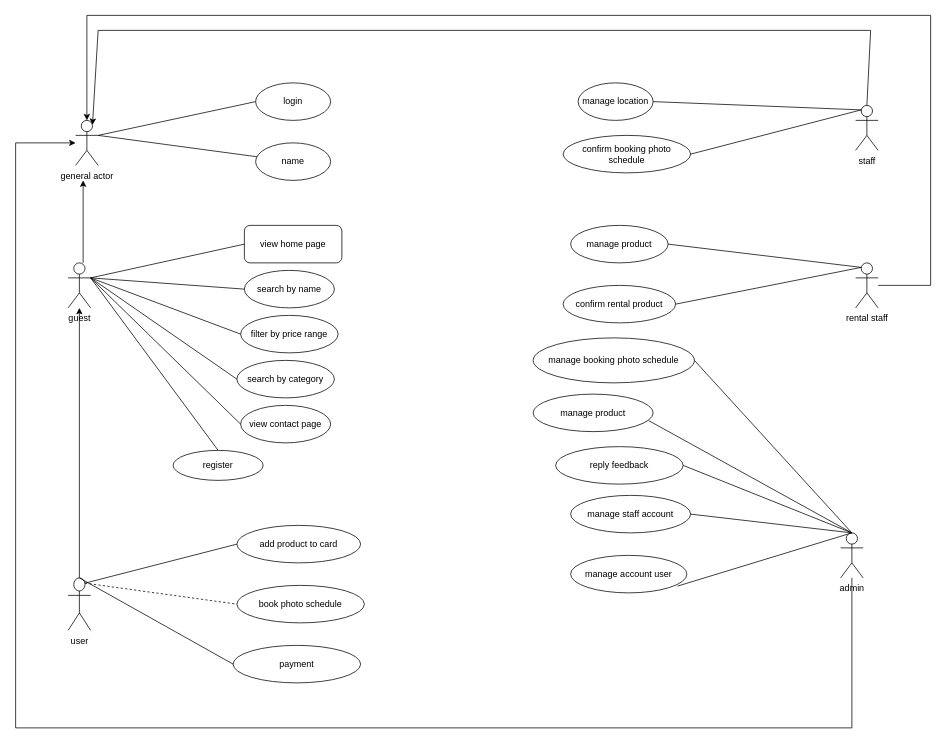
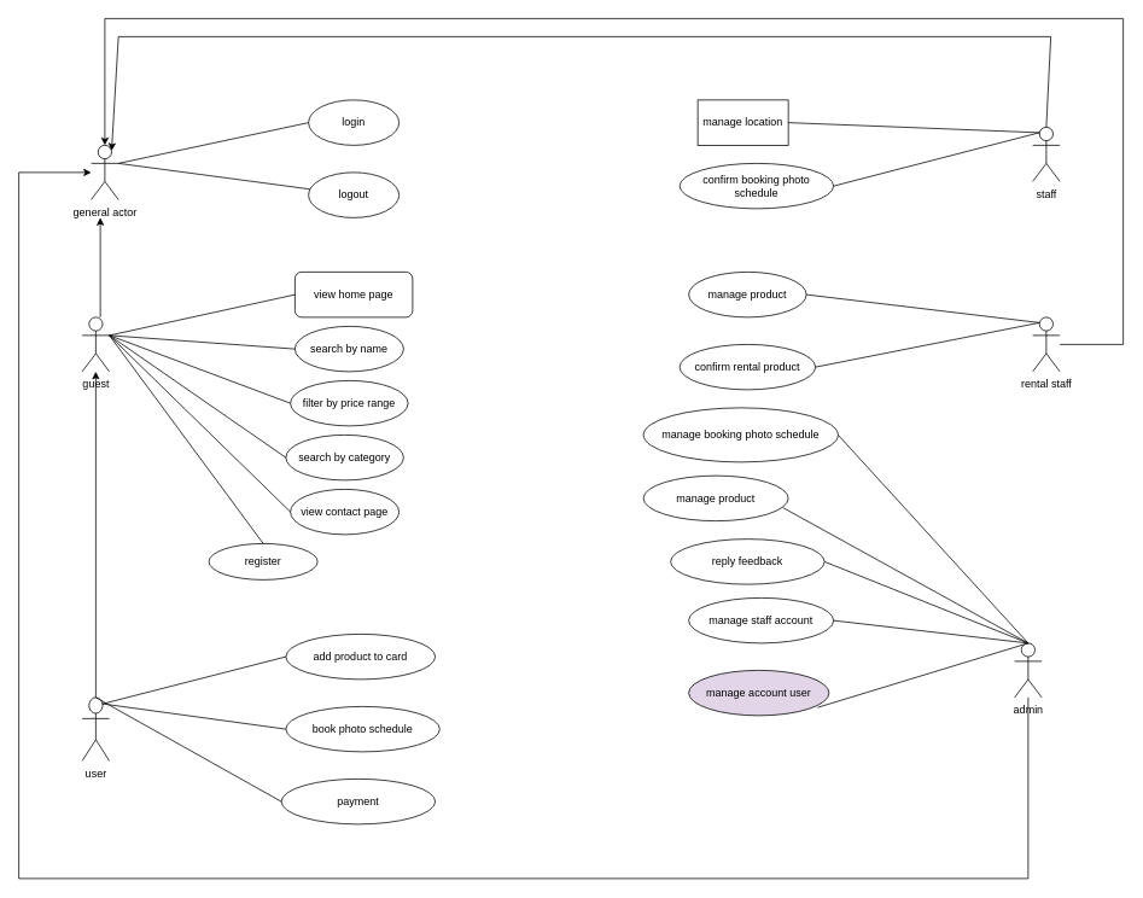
  <mxCell id="0" />
  <mxCell id="1" parent="0" />
  <mxCell id="2" value="general actor" style="shape=umlActor;verticalLabelPosition=bottom;verticalAlign=top;html=1;" vertex="1" parent="1"><mxGeometry x="100" y="160" width="30" height="60" as="geometry" /></mxCell>
  <mxCell id="3" value="confirm rental product" style="ellipse;whiteSpace=wrap;html=1;" vertex="1" parent="1"><mxGeometry x="750" y="380" width="150" height="50" as="geometry" /></mxCell>
  <mxCell id="4" value="search by name" style="ellipse;whiteSpace=wrap;html=1;" vertex="1" parent="1"><mxGeometry x="325" y="360" width="120" height="50" as="geometry" /></mxCell>
  <mxCell id="5" value="filter by price range" style="ellipse;whiteSpace=wrap;html=1;" vertex="1" parent="1"><mxGeometry x="320" y="420" width="130" height="50" as="geometry" /></mxCell>
  <mxCell id="6" value="view contact page" style="ellipse;whiteSpace=wrap;html=1;" vertex="1" parent="1"><mxGeometry x="320" y="540" width="120" height="50" as="geometry" /></mxCell>
  <mxCell id="7" value="manage product" style="ellipse;whiteSpace=wrap;html=1;" vertex="1" parent="1"><mxGeometry x="760" y="300" width="130" height="50" as="geometry" /></mxCell>
  <mxCell id="8" value="login" style="ellipse;whiteSpace=wrap;html=1;" vertex="1" parent="1"><mxGeometry x="340" y="110" width="100" height="50" as="geometry" /></mxCell>
- <mxCell id="9" value="name" style="ellipse;whiteSpace=wrap;html=1;" vertex="1" parent="1"><mxGeometry x="340" y="190" width="100" height="50" as="geometry" /></mxCell>
+ <mxCell id="9" value="logout" style="ellipse;whiteSpace=wrap;html=1;" vertex="1" parent="1"><mxGeometry x="340" y="190" width="100" height="50" as="geometry" /></mxCell>
  <mxCell id="10" value="payment" style="ellipse;whiteSpace=wrap;html=1;" vertex="1" parent="1"><mxGeometry x="310" y="860" width="170" height="50" as="geometry" /></mxCell>
  <mxCell id="11" value="book photo schedule" style="ellipse;whiteSpace=wrap;html=1;" vertex="1" parent="1"><mxGeometry x="315" y="780" width="170" height="50" as="geometry" /></mxCell>
  <mxCell id="12" value="search by category" style="ellipse;whiteSpace=wrap;html=1;" vertex="1" parent="1"><mxGeometry x="315" y="480" width="130" height="50" as="geometry" /></mxCell>
  <mxCell id="13" value="add product to card" style="ellipse;whiteSpace=wrap;html=1;" vertex="1" parent="1"><mxGeometry x="315" y="700" width="165" height="50" as="geometry" /></mxCell>
  <mxCell id="14" value="register" style="ellipse;whiteSpace=wrap;html=1;" vertex="1" parent="1"><mxGeometry x="230" y="600" width="120" height="40" as="geometry" /></mxCell>
  <mxCell id="15" value="confirm booking photo schedule" style="ellipse;whiteSpace=wrap;html=1;" vertex="1" parent="1"><mxGeometry x="750" y="180" width="170" height="50" as="geometry" /></mxCell>
  <mxCell id="16" value="view home page" style="whiteSpace=wrap;html=1;rounded=1;" vertex="1" parent="1"><mxGeometry x="325" y="300" width="130" height="50" as="geometry" /></mxCell>
  <mxCell id="17" value="manage product" style="ellipse;whiteSpace=wrap;html=1;" vertex="1" parent="1"><mxGeometry x="710" y="525" width="160" height="50" as="geometry" /></mxCell>
  <mxCell id="18" value="manage staff account" style="ellipse;whiteSpace=wrap;html=1;" vertex="1" parent="1"><mxGeometry x="760" y="660" width="160" height="50" as="geometry" /></mxCell>
- <mxCell id="19" value="manage location" style="ellipse;whiteSpace=wrap;html=1;" vertex="1" parent="1"><mxGeometry x="770" y="110" width="100" height="50" as="geometry" /></mxCell>
+ <mxCell id="19" value="manage location" style="whiteSpace=wrap;html=1;rounded=0;" vertex="1" parent="1"><mxGeometry x="770" y="110" width="100" height="50" as="geometry" /></mxCell>
  <mxCell id="20" value="guest&lt;br&gt;" style="shape=umlActor;verticalLabelPosition=bottom;verticalAlign=top;html=1;outlineConnect=0;" vertex="1" parent="1"><mxGeometry x="90" y="350" width="30" height="60" as="geometry" /></mxCell>
  <mxCell id="21" value="" style="endArrow=classic;html=1;rounded=0;" edge="1" parent="1"><mxGeometry width="50" height="50" relative="1" as="geometry"><mxPoint x="110" y="350" as="sourcePoint" /><mxPoint x="110" y="240" as="targetPoint" /></mxGeometry></mxCell>
  <mxCell id="22" value="" style="endArrow=none;html=1;rounded=0;entryX=0;entryY=0.5;entryDx=0;entryDy=0;" edge="1" parent="1" target="8"><mxGeometry width="50" height="50" relative="1" as="geometry"><mxPoint x="130" y="180" as="sourcePoint" /><mxPoint x="180" y="130" as="targetPoint" /></mxGeometry></mxCell>
  <mxCell id="23" value="" style="endArrow=none;html=1;rounded=0;" edge="1" parent="1" target="9"><mxGeometry width="50" height="50" relative="1" as="geometry"><mxPoint x="130" y="180" as="sourcePoint" /><mxPoint x="180" y="130" as="targetPoint" /></mxGeometry></mxCell>
  <mxCell id="24" value="" style="endArrow=none;html=1;rounded=0;entryX=0;entryY=0.5;entryDx=0;entryDy=0;" edge="1" parent="1" target="16"><mxGeometry width="50" height="50" relative="1" as="geometry"><mxPoint x="120" y="370" as="sourcePoint" /><mxPoint x="170" y="320" as="targetPoint" /></mxGeometry></mxCell>
  <mxCell id="25" value="" style="endArrow=none;html=1;rounded=0;entryX=0;entryY=0.5;entryDx=0;entryDy=0;" edge="1" parent="1" target="4"><mxGeometry width="50" height="50" relative="1" as="geometry"><mxPoint x="120" y="370" as="sourcePoint" /><mxPoint x="170" y="320" as="targetPoint" /></mxGeometry></mxCell>
  <mxCell id="26" value="" style="endArrow=none;html=1;rounded=0;entryX=0;entryY=0.5;entryDx=0;entryDy=0;" edge="1" parent="1"><mxGeometry width="50" height="50" relative="1" as="geometry"><mxPoint x="120" y="370" as="sourcePoint" /><mxPoint x="315" y="505" as="targetPoint" /></mxGeometry></mxCell>
  <mxCell id="27" value="" style="endArrow=none;html=1;rounded=0;entryX=0;entryY=0.5;entryDx=0;entryDy=0;" edge="1" parent="1"><mxGeometry width="50" height="50" relative="1" as="geometry"><mxPoint x="120" y="370" as="sourcePoint" /><mxPoint x="320" y="565" as="targetPoint" /></mxGeometry></mxCell>
  <mxCell id="28" value="" style="endArrow=none;html=1;rounded=0;entryX=0;entryY=0.5;entryDx=0;entryDy=0;" edge="1" parent="1"><mxGeometry width="50" height="50" relative="1" as="geometry"><mxPoint x="120" y="370" as="sourcePoint" /><mxPoint x="320" y="445" as="targetPoint" /></mxGeometry></mxCell>
  <mxCell id="29" style="edgeStyle=orthogonalEdgeStyle;rounded=0;orthogonalLoop=1;jettySize=auto;html=1;" edge="1" parent="1" source="30" target="2"><mxGeometry relative="1" as="geometry"><Array as="points"><mxPoint x="1135" y="970" /><mxPoint x="20" y="970" /><mxPoint x="20" y="190" /></Array></mxGeometry></mxCell>
  <mxCell id="30" value="admin" style="shape=umlActor;verticalLabelPosition=bottom;verticalAlign=top;html=1;outlineConnect=0;" vertex="1" parent="1"><mxGeometry x="1120" y="710" width="30" height="60" as="geometry" /></mxCell>
  <mxCell id="31" value="" style="endArrow=none;html=1;rounded=0;entryX=1;entryY=0.5;entryDx=0;entryDy=0;exitX=0.5;exitY=0;exitDx=0;exitDy=0;exitPerimeter=0;" edge="1" parent="1" source="30" target="18"><mxGeometry width="50" height="50" relative="1" as="geometry"><mxPoint x="315" y="820" as="sourcePoint" /><mxPoint x="365" y="770" as="targetPoint" /></mxGeometry></mxCell>
  <mxCell id="32" value="" style="endArrow=none;html=1;rounded=0;entryX=0.963;entryY=0.706;entryDx=0;entryDy=0;entryPerimeter=0;exitX=0.5;exitY=0;exitDx=0;exitDy=0;exitPerimeter=0;" edge="1" parent="1" source="30" target="17"><mxGeometry width="50" height="50" relative="1" as="geometry"><mxPoint x="325" y="830" as="sourcePoint" /><mxPoint x="348" y="721" as="targetPoint" /></mxGeometry></mxCell>
  <mxCell id="33" value="reply feedback" style="ellipse;whiteSpace=wrap;html=1;" vertex="1" parent="1"><mxGeometry x="740" y="595" width="170" height="50" as="geometry" /></mxCell>
  <mxCell id="34" value="" style="endArrow=none;html=1;rounded=0;entryX=1;entryY=0.5;entryDx=0;entryDy=0;exitX=0.5;exitY=0;exitDx=0;exitDy=0;exitPerimeter=0;" edge="1" parent="1" source="30" target="33"><mxGeometry width="50" height="50" relative="1" as="geometry"><mxPoint x="650" y="780" as="sourcePoint" /><mxPoint x="737" y="774" as="targetPoint" /></mxGeometry></mxCell>
- <mxCell id="35" value="manage account user" style="ellipse;whiteSpace=wrap;html=1;" vertex="1" parent="1"><mxGeometry x="760" y="740" width="155" height="50" as="geometry" /></mxCell>
+ <mxCell id="35" value="manage account user" style="ellipse;whiteSpace=wrap;html=1;fillColor=#e1d5e7;" vertex="1" parent="1"><mxGeometry x="760" y="740" width="155" height="50" as="geometry" /></mxCell>
  <mxCell id="36" value="" style="endArrow=none;html=1;rounded=0;entryX=0.919;entryY=0.82;entryDx=0;entryDy=0;entryPerimeter=0;exitX=0.5;exitY=0;exitDx=0;exitDy=0;exitPerimeter=0;" edge="1" parent="1" source="30" target="35"><mxGeometry width="50" height="50" relative="1" as="geometry"><mxPoint x="500" y="840" as="sourcePoint" /><mxPoint x="550" y="790" as="targetPoint" /></mxGeometry></mxCell>
  <mxCell id="37" value="manage booking photo schedule" style="ellipse;whiteSpace=wrap;html=1;" vertex="1" parent="1"><mxGeometry x="710" y="450" width="215" height="60" as="geometry" /></mxCell>
  <mxCell id="38" value="" style="endArrow=none;html=1;rounded=0;entryX=1;entryY=0.5;entryDx=0;entryDy=0;exitX=0.5;exitY=0;exitDx=0;exitDy=0;exitPerimeter=0;" edge="1" parent="1" source="30" target="37"><mxGeometry width="50" height="50" relative="1" as="geometry"><mxPoint x="730" y="840" as="sourcePoint" /><mxPoint x="800" y="780" as="targetPoint" /></mxGeometry></mxCell>
  <mxCell id="39" value="" style="endArrow=none;html=1;rounded=0;exitX=0.5;exitY=0;exitDx=0;exitDy=0;" edge="1" parent="1" source="14"><mxGeometry width="50" height="50" relative="1" as="geometry"><mxPoint x="140" y="540" as="sourcePoint" /><mxPoint x="120" y="370" as="targetPoint" /></mxGeometry></mxCell>
  <mxCell id="40" value="staff" style="shape=umlActor;verticalLabelPosition=bottom;verticalAlign=top;html=1;outlineConnect=0;" vertex="1" parent="1"><mxGeometry x="1140" y="140" width="30" height="60" as="geometry" /></mxCell>
  <mxCell id="41" value="" style="endArrow=none;html=1;rounded=0;entryX=0.25;entryY=0.1;entryDx=0;entryDy=0;entryPerimeter=0;exitX=1;exitY=0.5;exitDx=0;exitDy=0;" edge="1" parent="1" source="19" target="40"><mxGeometry width="50" height="50" relative="1" as="geometry"><mxPoint x="1000" y="200" as="sourcePoint" /><mxPoint x="1050" y="150" as="targetPoint" /></mxGeometry></mxCell>
  <mxCell id="42" value="" style="endArrow=none;html=1;rounded=0;exitX=1;exitY=0.5;exitDx=0;exitDy=0;entryX=0.25;entryY=0.1;entryDx=0;entryDy=0;entryPerimeter=0;" edge="1" parent="1" source="15" target="40"><mxGeometry width="50" height="50" relative="1" as="geometry"><mxPoint x="1010" y="240" as="sourcePoint" /><mxPoint x="1060" y="190" as="targetPoint" /></mxGeometry></mxCell>
  <mxCell id="43" style="edgeStyle=orthogonalEdgeStyle;rounded=0;orthogonalLoop=1;jettySize=auto;html=1;entryX=0.5;entryY=0;entryDx=0;entryDy=0;entryPerimeter=0;" edge="1" parent="1" source="44" target="2"><mxGeometry relative="1" as="geometry"><Array as="points"><mxPoint x="1240" y="380" /><mxPoint x="1240" y="20" /><mxPoint x="115" y="20" /></Array></mxGeometry></mxCell>
  <mxCell id="44" value="rental staff" style="shape=umlActor;verticalLabelPosition=bottom;verticalAlign=top;html=1;outlineConnect=0;" vertex="1" parent="1"><mxGeometry x="1140" y="350" width="30" height="60" as="geometry" /></mxCell>
  <mxCell id="45" value="" style="endArrow=none;html=1;rounded=0;entryX=0.25;entryY=0.1;entryDx=0;entryDy=0;entryPerimeter=0;exitX=1;exitY=0.5;exitDx=0;exitDy=0;" edge="1" parent="1" source="7" target="44"><mxGeometry width="50" height="50" relative="1" as="geometry"><mxPoint x="1040" y="410" as="sourcePoint" /><mxPoint x="1090" y="360" as="targetPoint" /></mxGeometry></mxCell>
  <mxCell id="46" value="" style="endArrow=none;html=1;rounded=0;entryX=0.25;entryY=0.1;entryDx=0;entryDy=0;entryPerimeter=0;exitX=1;exitY=0.5;exitDx=0;exitDy=0;" edge="1" parent="1" source="3" target="44"><mxGeometry width="50" height="50" relative="1" as="geometry"><mxPoint x="882" y="389.5" as="sourcePoint" /><mxPoint x="1140" y="420.5" as="targetPoint" /></mxGeometry></mxCell>
  <mxCell id="47" value="" style="endArrow=classic;html=1;rounded=0;exitX=0.5;exitY=0;exitDx=0;exitDy=0;exitPerimeter=0;entryX=0.75;entryY=0.1;entryDx=0;entryDy=0;entryPerimeter=0;" edge="1" parent="1" source="40" target="2"><mxGeometry width="50" height="50" relative="1" as="geometry"><mxPoint x="1160" y="130" as="sourcePoint" /><mxPoint x="1210" y="80" as="targetPoint" /><Array as="points"><mxPoint x="1160" y="40" /><mxPoint x="130" y="40" /></Array></mxGeometry></mxCell>
  <mxCell id="48" style="edgeStyle=orthogonalEdgeStyle;rounded=0;orthogonalLoop=1;jettySize=auto;html=1;" edge="1" parent="1" source="49" target="20"><mxGeometry relative="1" as="geometry" /></mxCell>
  <mxCell id="49" value="user" style="shape=umlActor;verticalLabelPosition=bottom;verticalAlign=top;html=1;outlineConnect=0;" vertex="1" parent="1"><mxGeometry x="90" y="770" width="30" height="70" as="geometry" /></mxCell>
  <mxCell id="50" value="" style="endArrow=none;html=1;rounded=0;exitX=0.75;exitY=0.1;exitDx=0;exitDy=0;exitPerimeter=0;entryX=0;entryY=0.5;entryDx=0;entryDy=0;" edge="1" parent="1" source="49" target="13"><mxGeometry width="50" height="50" relative="1" as="geometry"><mxPoint x="180" y="780" as="sourcePoint" /><mxPoint x="230" y="730" as="targetPoint" /></mxGeometry></mxCell>
- <mxCell id="51" value="" style="endArrow=none;html=1;rounded=0;exitX=0.75;exitY=0.1;exitDx=0;exitDy=0;exitPerimeter=0;entryX=0;entryY=0.5;entryDx=0;entryDy=0;dashed=1;" edge="1" parent="1" source="49" target="11"><mxGeometry width="50" height="50" relative="1" as="geometry"><mxPoint x="130" y="840" as="sourcePoint" /><mxPoint x="332" y="788" as="targetPoint" /></mxGeometry></mxCell>
+ <mxCell id="51" value="" style="endArrow=none;html=1;rounded=0;exitX=0.75;exitY=0.1;exitDx=0;exitDy=0;exitPerimeter=0;entryX=0;entryY=0.5;entryDx=0;entryDy=0;" edge="1" parent="1" source="49" target="11"><mxGeometry width="50" height="50" relative="1" as="geometry"><mxPoint x="130" y="840" as="sourcePoint" /><mxPoint x="332" y="788" as="targetPoint" /></mxGeometry></mxCell>
  <mxCell id="52" value="" style="endArrow=none;html=1;rounded=0;exitX=0.5;exitY=0;exitDx=0;exitDy=0;exitPerimeter=0;entryX=0;entryY=0.5;entryDx=0;entryDy=0;" edge="1" parent="1" source="49" target="10"><mxGeometry width="50" height="50" relative="1" as="geometry"><mxPoint x="140" y="740" as="sourcePoint" /><mxPoint x="190" y="690" as="targetPoint" /></mxGeometry></mxCell>
